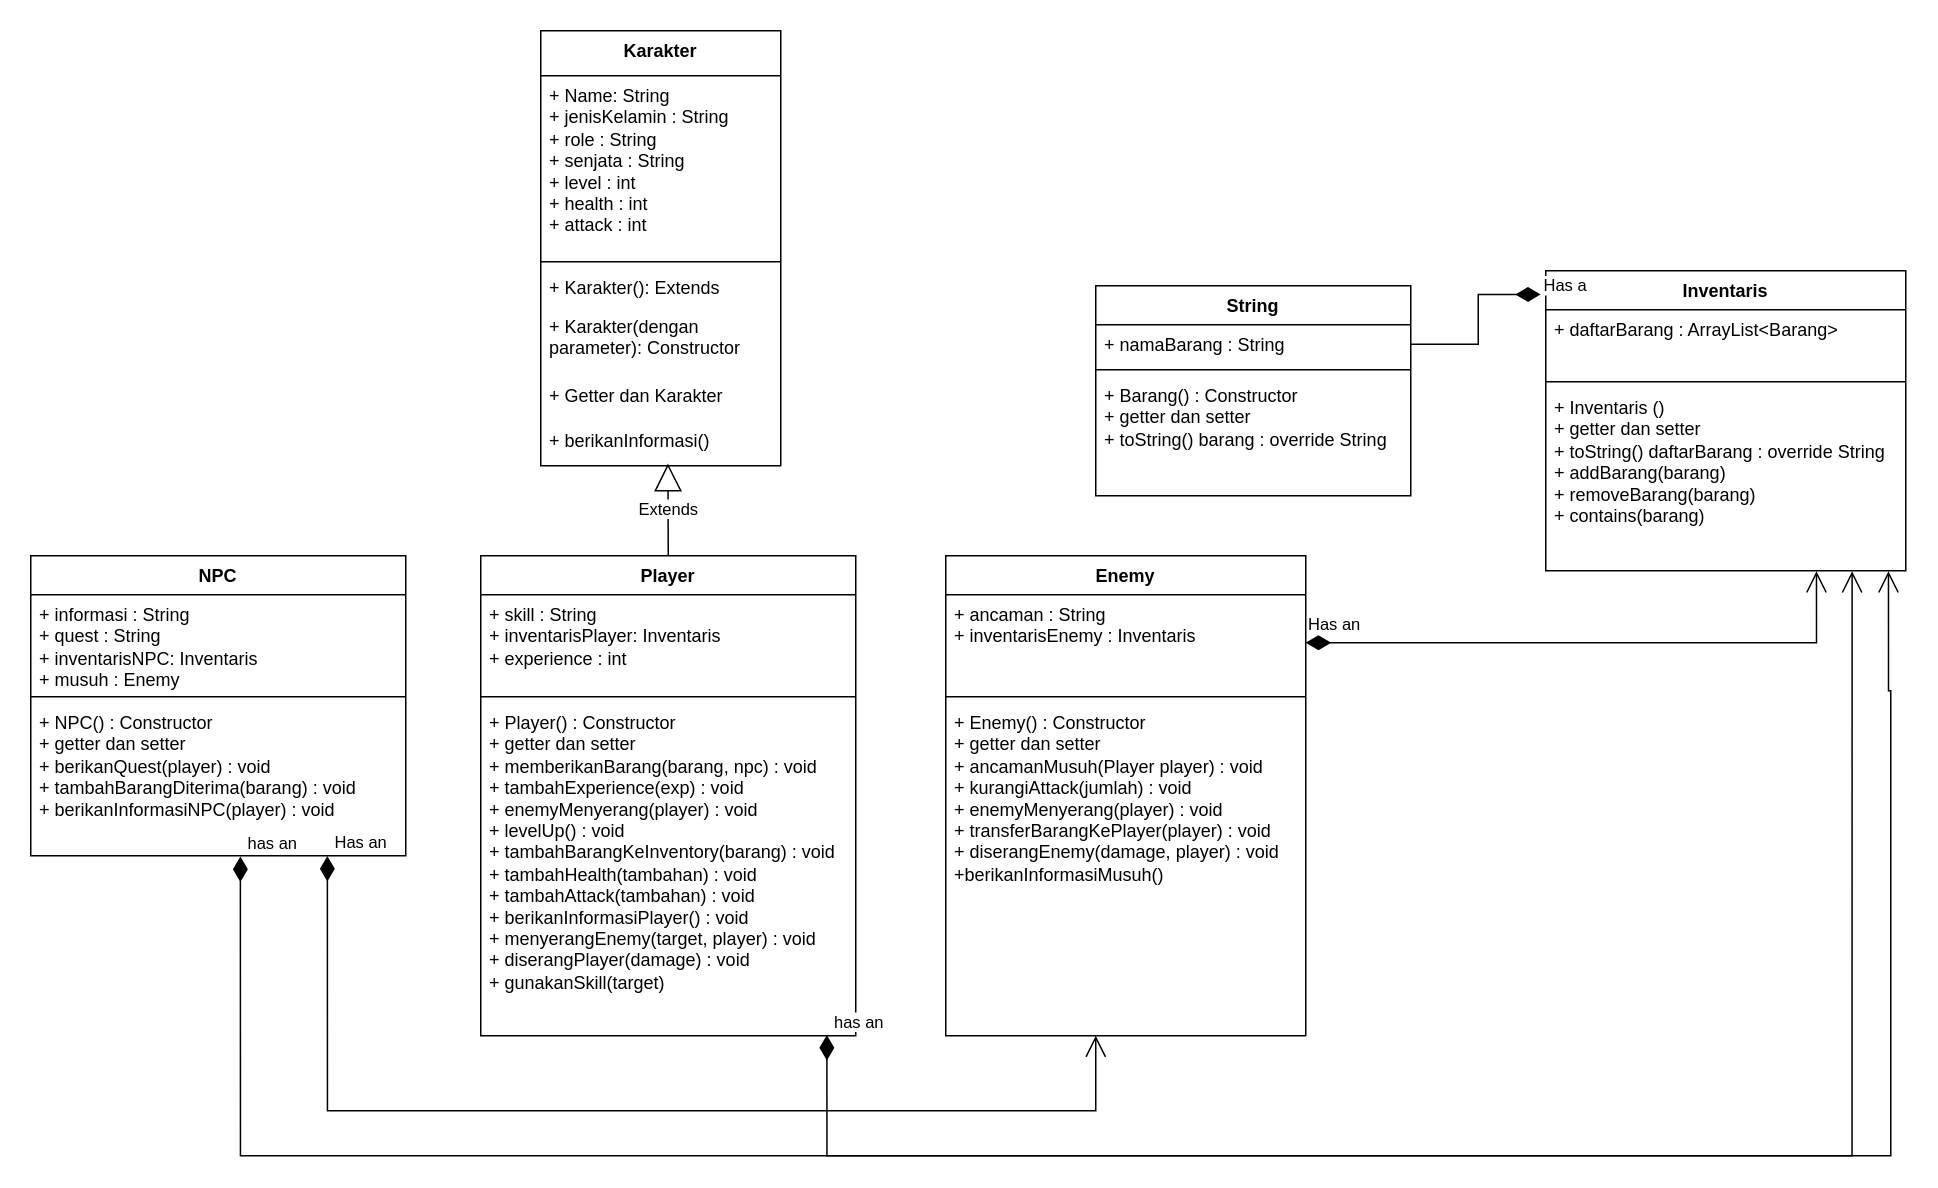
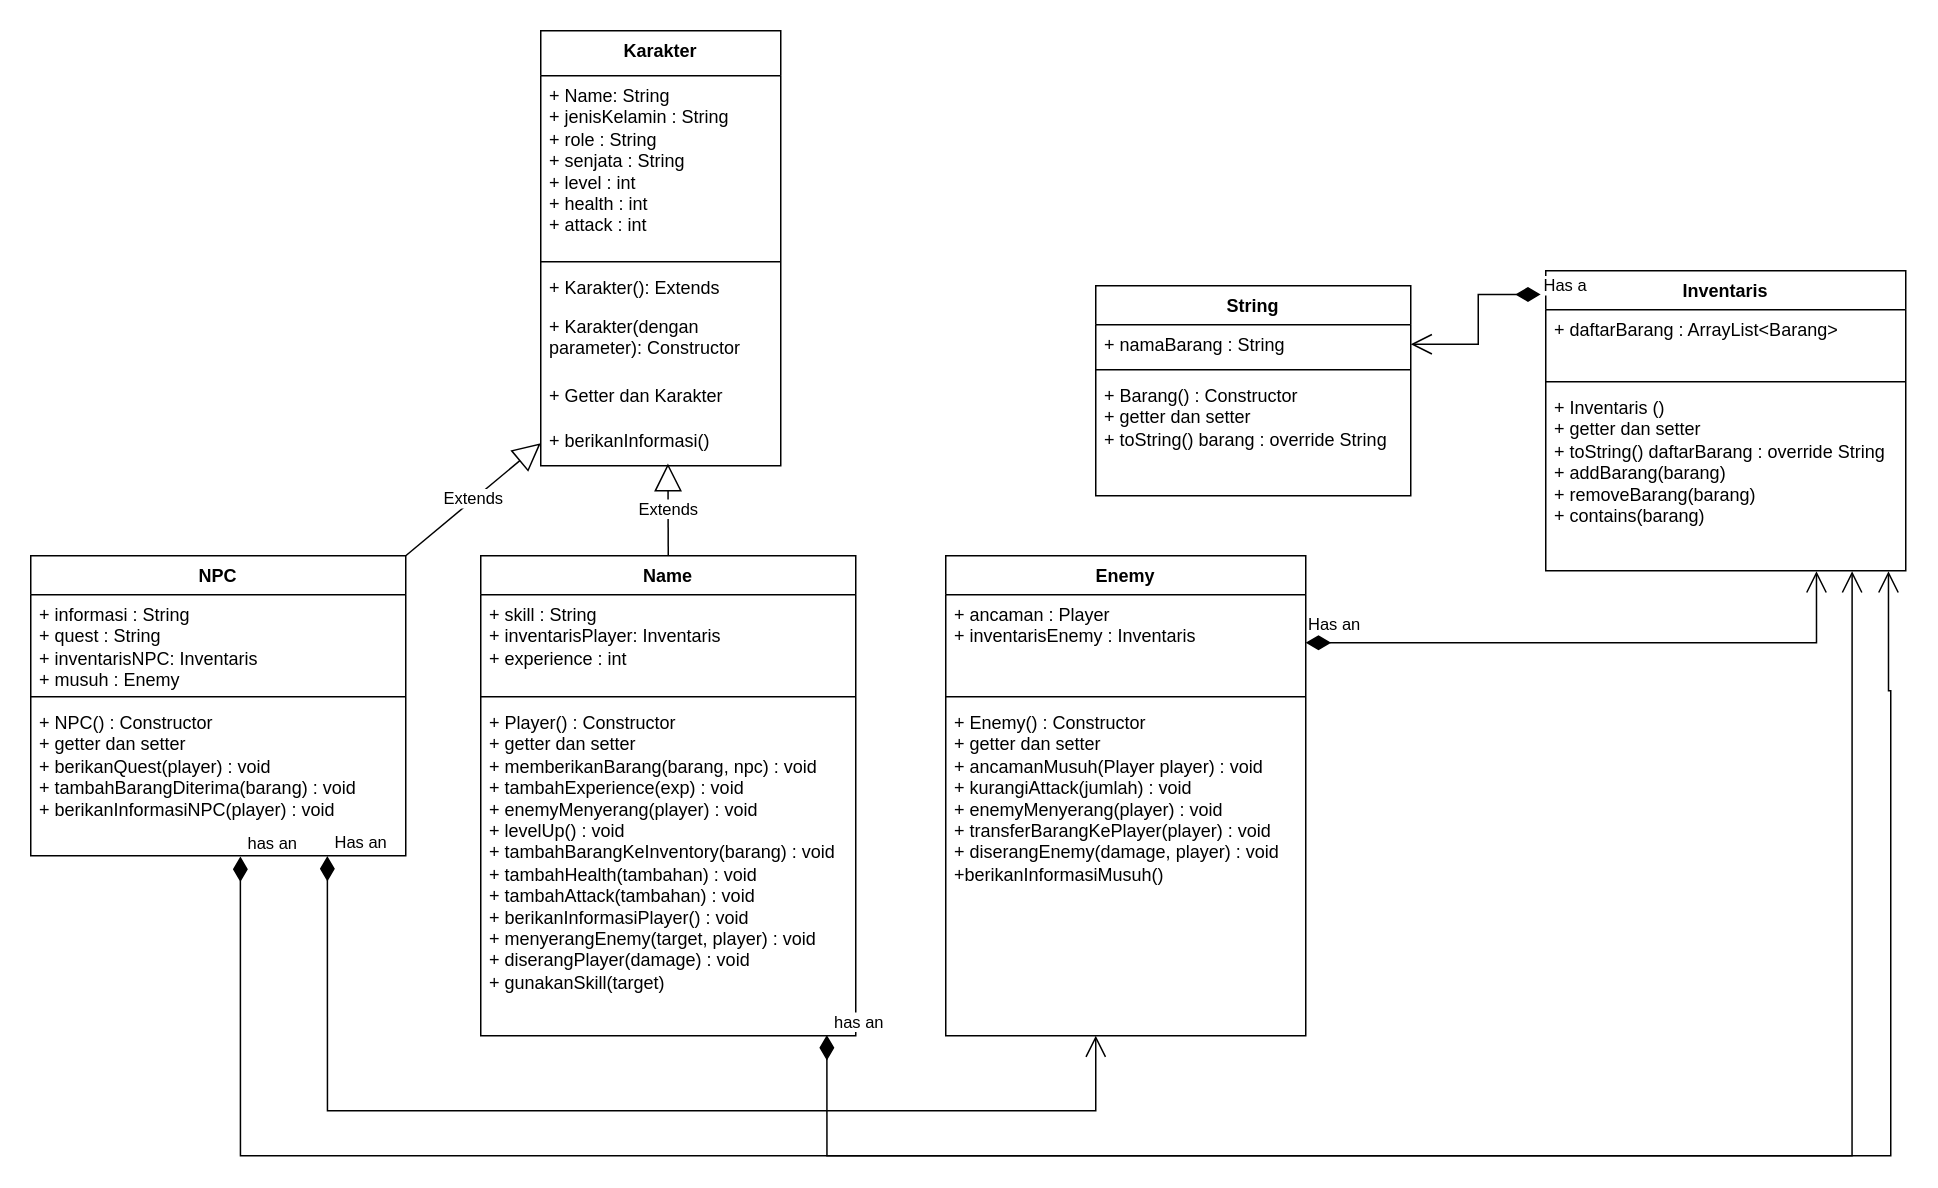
  <mxCell id="0" />
  <mxCell id="1" parent="0" />
  <mxCell id="2" value="Karakter" style="swimlane;fontStyle=1;align=center;verticalAlign=top;childLayout=stackLayout;horizontal=1;startSize=30;horizontalStack=0;resizeParent=1;resizeParentMax=0;resizeLast=0;collapsible=1;marginBottom=0;whiteSpace=wrap;html=1;" parent="1" vertex="1"><mxGeometry y="20" width="160" height="290" as="geometry" x="360" /></mxCell>
  <mxCell id="3" value="+ Name: String&lt;div&gt;+ jenisKelamin : String&lt;br&gt;&lt;/div&gt;&lt;div&gt;+ role : String&lt;/div&gt;&lt;div&gt;+ senjata : String&lt;/div&gt;&lt;div&gt;+ level : int&lt;/div&gt;&lt;div&gt;+ health : int&lt;/div&gt;&lt;div&gt;+ attack : int&lt;/div&gt;" style="text;strokeColor=none;fillColor=none;align=left;verticalAlign=top;spacingLeft=4;spacingRight=4;overflow=hidden;rotatable=0;points=[[0,0.5],[1,0.5]];portConstraint=eastwest;whiteSpace=wrap;html=1;" parent="2" vertex="1"><mxGeometry y="30" width="160" height="120" as="geometry" /></mxCell>
  <mxCell id="4" value="" style="line;strokeWidth=1;fillColor=none;align=left;verticalAlign=middle;spacingTop=-1;spacingLeft=3;spacingRight=3;rotatable=0;labelPosition=right;points=[];portConstraint=eastwest;strokeColor=inherit;" parent="2" vertex="1"><mxGeometry y="150" width="160" height="8" as="geometry" /></mxCell>
  <mxCell id="5" value="+ Karakter(): Extends" style="text;strokeColor=none;fillColor=none;align=left;verticalAlign=top;spacingLeft=4;spacingRight=4;overflow=hidden;rotatable=0;points=[[0,0.5],[1,0.5]];portConstraint=eastwest;whiteSpace=wrap;html=1;" parent="2" vertex="1"><mxGeometry y="158" width="160" height="26" as="geometry" /></mxCell>
  <mxCell id="6" value="+ Karakter(dengan parameter): Constructor" style="text;strokeColor=none;fillColor=none;align=left;verticalAlign=top;spacingLeft=4;spacingRight=4;overflow=hidden;rotatable=0;points=[[0,0.5],[1,0.5]];portConstraint=eastwest;whiteSpace=wrap;html=1;" parent="2" vertex="1"><mxGeometry y="184" width="160" height="46" as="geometry" /></mxCell>
  <mxCell id="7" value="+ Getter dan Karakter" style="text;strokeColor=none;fillColor=none;align=left;verticalAlign=top;spacingLeft=4;spacingRight=4;overflow=hidden;rotatable=0;points=[[0,0.5],[1,0.5]];portConstraint=eastwest;whiteSpace=wrap;html=1;" parent="2" vertex="1"><mxGeometry y="230" width="160" height="30" as="geometry" /></mxCell>
  <mxCell id="8" value="+ berikanInformasi()" style="text;strokeColor=none;fillColor=none;align=left;verticalAlign=top;spacingLeft=4;spacingRight=4;overflow=hidden;rotatable=0;points=[[0,0.5],[1,0.5]];portConstraint=eastwest;whiteSpace=wrap;html=1;" parent="2" vertex="1"><mxGeometry y="260" width="160" height="30" as="geometry" /></mxCell>
  <mxCell id="9" value="String" style="swimlane;fontStyle=1;align=center;verticalAlign=top;childLayout=stackLayout;horizontal=1;startSize=26;horizontalStack=0;resizeParent=1;resizeParentMax=0;resizeLast=0;collapsible=1;marginBottom=0;whiteSpace=wrap;html=1;" parent="1" vertex="1"><mxGeometry x="730" y="190" width="210" height="140" as="geometry" /></mxCell>
  <mxCell id="10" value="+ namaBarang : String" style="text;strokeColor=none;fillColor=none;align=left;verticalAlign=top;spacingLeft=4;spacingRight=4;overflow=hidden;rotatable=0;points=[[0,0.5],[1,0.5]];portConstraint=eastwest;whiteSpace=wrap;html=1;" parent="9" vertex="1"><mxGeometry y="26" width="210" height="26" as="geometry" /></mxCell>
  <mxCell id="11" value="" style="line;strokeWidth=1;fillColor=none;align=left;verticalAlign=middle;spacingTop=-1;spacingLeft=3;spacingRight=3;rotatable=0;labelPosition=right;points=[];portConstraint=eastwest;strokeColor=inherit;" parent="9" vertex="1"><mxGeometry y="52" width="210" height="8" as="geometry" /></mxCell>
  <mxCell id="12" value="&lt;div&gt;+ Barang() : Constructor&lt;/div&gt;+ getter dan setter&lt;div&gt;+ toString() barang : override String&lt;/div&gt;" style="text;strokeColor=none;fillColor=none;align=left;verticalAlign=top;spacingLeft=4;spacingRight=4;overflow=hidden;rotatable=0;points=[[0,0.5],[1,0.5]];portConstraint=eastwest;whiteSpace=wrap;html=1;" parent="9" vertex="1"><mxGeometry y="60" width="210" height="80" as="geometry" /></mxCell>
  <mxCell id="13" value="Inventaris" style="swimlane;fontStyle=1;align=center;verticalAlign=top;childLayout=stackLayout;horizontal=1;startSize=26;horizontalStack=0;resizeParent=1;resizeParentMax=0;resizeLast=0;collapsible=1;marginBottom=0;whiteSpace=wrap;html=1;" parent="1" vertex="1"><mxGeometry x="1030" y="180" width="240" height="200" as="geometry" /></mxCell>
  <mxCell id="14" value="+ daftarBarang : ArrayList&amp;lt;Barang&amp;gt;" style="text;strokeColor=none;fillColor=none;align=left;verticalAlign=top;spacingLeft=4;spacingRight=4;overflow=hidden;rotatable=0;points=[[0,0.5],[1,0.5]];portConstraint=eastwest;whiteSpace=wrap;html=1;" parent="13" vertex="1"><mxGeometry y="26" width="240" height="44" as="geometry" /></mxCell>
  <mxCell id="15" value="" style="line;strokeWidth=1;fillColor=none;align=left;verticalAlign=middle;spacingTop=-1;spacingLeft=3;spacingRight=3;rotatable=0;labelPosition=right;points=[];portConstraint=eastwest;strokeColor=inherit;" parent="13" vertex="1"><mxGeometry y="70" width="240" height="8" as="geometry" /></mxCell>
  <mxCell id="16" value="&lt;div&gt;+ Inventaris ()&lt;/div&gt;+ getter dan setter&lt;div&gt;+ toString() daftarBarang : override String&lt;/div&gt;&lt;div&gt;+ addBarang(barang)&lt;/div&gt;&lt;div&gt;+ removeBarang(barang)&lt;/div&gt;&lt;div&gt;+ contains(barang)&lt;/div&gt;" style="text;strokeColor=none;fillColor=none;align=left;verticalAlign=top;spacingLeft=4;spacingRight=4;overflow=hidden;rotatable=0;points=[[0,0.5],[1,0.5]];portConstraint=eastwest;whiteSpace=wrap;html=1;" parent="13" vertex="1"><mxGeometry y="78" width="240" height="122" as="geometry" /></mxCell>
- <mxCell id="17" value="Has a" style="endArrow=none;html=1;endSize=12;startArrow=diamondThin;startSize=14;startFill=1;edgeStyle=orthogonalEdgeStyle;align=left;verticalAlign=bottom;rounded=0;exitX=-0.014;exitY=0.079;exitDx=0;exitDy=0;entryX=1;entryY=0.5;entryDx=0;entryDy=0;exitPerimeter=0;" parent="1" source="13" target="10" edge="1"><mxGeometry x="-1" y="3" relative="1" as="geometry"><mxPoint x="850" y="150" as="sourcePoint" /><mxPoint x="1010" y="150" as="targetPoint" /></mxGeometry></mxCell>
+ <mxCell id="17" value="Has a" style="endArrow=open;html=1;endSize=12;startArrow=diamondThin;startSize=14;startFill=1;edgeStyle=orthogonalEdgeStyle;align=left;verticalAlign=bottom;rounded=0;exitX=-0.014;exitY=0.079;exitDx=0;exitDy=0;entryX=1;entryY=0.5;entryDx=0;entryDy=0;exitPerimeter=0;" parent="1" source="13" target="10" edge="1"><mxGeometry x="-1" y="3" relative="1" as="geometry"><mxPoint x="850" y="150" as="sourcePoint" /><mxPoint x="1010" y="150" as="targetPoint" /></mxGeometry></mxCell>
  <mxCell id="18" value="Enemy" style="swimlane;fontStyle=1;align=center;verticalAlign=top;childLayout=stackLayout;horizontal=1;startSize=26;horizontalStack=0;resizeParent=1;resizeParentMax=0;resizeLast=0;collapsible=1;marginBottom=0;whiteSpace=wrap;html=1;" parent="1" vertex="1"><mxGeometry x="630" y="370" width="240" height="320" as="geometry" /></mxCell>
- <mxCell id="19" value="+ ancaman : String&lt;div&gt;+ inventarisEnemy : Inventaris&lt;/div&gt;" style="text;strokeColor=none;fillColor=none;align=left;verticalAlign=top;spacingLeft=4;spacingRight=4;overflow=hidden;rotatable=0;points=[[0,0.5],[1,0.5]];portConstraint=eastwest;whiteSpace=wrap;html=1;" parent="18" vertex="1"><mxGeometry y="26" width="240" height="64" as="geometry" /></mxCell>
+ <mxCell id="19" value="+ ancaman : Player&lt;div&gt;+ inventarisEnemy : Inventaris&lt;/div&gt;" style="text;strokeColor=none;fillColor=none;align=left;verticalAlign=top;spacingLeft=4;spacingRight=4;overflow=hidden;rotatable=0;points=[[0,0.5],[1,0.5]];portConstraint=eastwest;whiteSpace=wrap;html=1;" parent="18" vertex="1"><mxGeometry y="26" width="240" height="64" as="geometry" /></mxCell>
  <mxCell id="20" value="" style="line;strokeWidth=1;fillColor=none;align=left;verticalAlign=middle;spacingTop=-1;spacingLeft=3;spacingRight=3;rotatable=0;labelPosition=right;points=[];portConstraint=eastwest;strokeColor=inherit;" parent="18" vertex="1"><mxGeometry y="90" width="240" height="8" as="geometry" /></mxCell>
  <mxCell id="21" value="&lt;div&gt;+ Enemy() : Constructor&lt;/div&gt;+ getter dan setter&lt;div&gt;+ ancamanMusuh(Player player) : void&lt;/div&gt;&lt;div&gt;+ kurangiAttack(jumlah) : void&lt;/div&gt;&lt;div&gt;+ enemyMenyerang(player) : void&lt;/div&gt;&lt;div&gt;+ transferBarangKePlayer(player) : void&lt;/div&gt;&lt;div&gt;+ diserangEnemy(damage, player) : void&lt;/div&gt;&lt;div&gt;+berikanInformasiMusuh()&lt;/div&gt;" style="text;strokeColor=none;fillColor=none;align=left;verticalAlign=top;spacingLeft=4;spacingRight=4;overflow=hidden;rotatable=0;points=[[0,0.5],[1,0.5]];portConstraint=eastwest;whiteSpace=wrap;html=1;" parent="18" vertex="1"><mxGeometry y="98" width="240" height="222" as="geometry" /></mxCell>
- <mxCell id="22" value="Player" style="swimlane;fontStyle=1;align=center;verticalAlign=top;childLayout=stackLayout;horizontal=1;startSize=26;horizontalStack=0;resizeParent=1;resizeParentMax=0;resizeLast=0;collapsible=1;marginBottom=0;whiteSpace=wrap;html=1;" parent="1" vertex="1"><mxGeometry x="320" y="370" width="250" height="320" as="geometry" /></mxCell>
+ <mxCell id="22" value="Name" style="swimlane;fontStyle=1;align=center;verticalAlign=top;childLayout=stackLayout;horizontal=1;startSize=26;horizontalStack=0;resizeParent=1;resizeParentMax=0;resizeLast=0;collapsible=1;marginBottom=0;whiteSpace=wrap;html=1;" parent="1" vertex="1"><mxGeometry x="320" y="370" width="250" height="320" as="geometry" /></mxCell>
  <mxCell id="23" value="+ skill : String&lt;div&gt;+ inventarisPlayer: Inventaris&lt;/div&gt;&lt;div&gt;+ experience : int&lt;/div&gt;" style="text;strokeColor=none;fillColor=none;align=left;verticalAlign=top;spacingLeft=4;spacingRight=4;overflow=hidden;rotatable=0;points=[[0,0.5],[1,0.5]];portConstraint=eastwest;whiteSpace=wrap;html=1;" parent="22" vertex="1"><mxGeometry y="26" width="250" height="64" as="geometry" /></mxCell>
  <mxCell id="24" value="" style="line;strokeWidth=1;fillColor=none;align=left;verticalAlign=middle;spacingTop=-1;spacingLeft=3;spacingRight=3;rotatable=0;labelPosition=right;points=[];portConstraint=eastwest;strokeColor=inherit;" parent="22" vertex="1"><mxGeometry y="90" width="250" height="8" as="geometry" /></mxCell>
  <mxCell id="25" value="&lt;div&gt;+ Player() : Constructor&lt;/div&gt;+ getter dan setter&lt;div&gt;+ memberikanBarang(barang, npc) : void&lt;/div&gt;&lt;div&gt;+ tambahExperience(exp) : void&lt;/div&gt;&lt;div&gt;+ enemyMenyerang(player) : void&lt;/div&gt;&lt;div&gt;+ levelUp() : void&lt;/div&gt;&lt;div&gt;+ tambahBarangKeInventory(barang) : void&lt;/div&gt;&lt;div&gt;+ tambahHealth(tambahan) : void&lt;/div&gt;&lt;div&gt;+ tambahAttack(tambahan) : void&lt;br&gt;&lt;/div&gt;&lt;div&gt;+ berikanInformasiPlayer() : void&lt;/div&gt;&lt;div&gt;+ menyerangEnemy(target, player) : void&lt;/div&gt;&lt;div&gt;+ diserangPlayer(damage) : void&lt;/div&gt;&lt;div&gt;+ gunakanSkill(target)&lt;/div&gt;" style="text;strokeColor=none;fillColor=none;align=left;verticalAlign=top;spacingLeft=4;spacingRight=4;overflow=hidden;rotatable=0;points=[[0,0.5],[1,0.5]];portConstraint=eastwest;whiteSpace=wrap;html=1;" parent="22" vertex="1"><mxGeometry y="98" width="250" height="222" as="geometry" /></mxCell>
  <mxCell id="26" value="Has an" style="endArrow=open;html=1;endSize=12;startArrow=diamondThin;startSize=14;startFill=1;edgeStyle=orthogonalEdgeStyle;align=left;verticalAlign=bottom;rounded=0;exitX=1;exitY=0.5;exitDx=0;exitDy=0;entryX=0.752;entryY=1.003;entryDx=0;entryDy=0;entryPerimeter=0;" parent="1" source="19" target="16" edge="1"><mxGeometry x="-1" y="3" relative="1" as="geometry"><mxPoint x="830" y="650" as="sourcePoint" /><mxPoint x="990" y="650" as="targetPoint" /></mxGeometry></mxCell>
  <mxCell id="27" value="has an" style="endArrow=open;html=1;endSize=12;startArrow=diamondThin;startSize=14;startFill=1;edgeStyle=orthogonalEdgeStyle;align=left;verticalAlign=bottom;rounded=0;exitX=0.923;exitY=0.998;exitDx=0;exitDy=0;exitPerimeter=0;entryX=0.952;entryY=1.003;entryDx=0;entryDy=0;entryPerimeter=0;" parent="1" source="25" target="16" edge="1"><mxGeometry x="-1" y="3" relative="1" as="geometry"><mxPoint x="550" y="694.238" as="sourcePoint" /><mxPoint x="1259" y="400" as="targetPoint" /><Array as="points"><mxPoint x="551" y="770" /><mxPoint x="1260" y="770" /><mxPoint x="1260" y="460" /><mxPoint x="1259" y="460" /></Array></mxGeometry></mxCell>
  <mxCell id="28" value="Extends" style="endArrow=block;endSize=16;endFill=0;html=1;rounded=0;exitX=0.5;exitY=0;exitDx=0;exitDy=0;entryX=0.53;entryY=0.952;entryDx=0;entryDy=0;entryPerimeter=0;" parent="1" source="22" target="8" edge="1"><mxGeometry width="160" relative="1" as="geometry"><mxPoint x="510" y="290" as="sourcePoint" /><mxPoint x="670" y="290" as="targetPoint" /></mxGeometry></mxCell>
  <mxCell id="29" value="NPC" style="swimlane;fontStyle=1;align=center;verticalAlign=top;childLayout=stackLayout;horizontal=1;startSize=26;horizontalStack=0;resizeParent=1;resizeParentMax=0;resizeLast=0;collapsible=1;marginBottom=0;whiteSpace=wrap;html=1;" parent="1" vertex="1"><mxGeometry x="20" y="370" width="250" height="200" as="geometry" /></mxCell>
  <mxCell id="30" value="+ informasi : String&lt;div&gt;+ quest : String&lt;br&gt;&lt;div&gt;+ inventarisNPC: Inventaris&lt;/div&gt;&lt;div&gt;+ musuh : Enemy&lt;/div&gt;&lt;/div&gt;" style="text;strokeColor=none;fillColor=none;align=left;verticalAlign=top;spacingLeft=4;spacingRight=4;overflow=hidden;rotatable=0;points=[[0,0.5],[1,0.5]];portConstraint=eastwest;whiteSpace=wrap;html=1;" parent="29" vertex="1"><mxGeometry y="26" width="250" height="64" as="geometry" /></mxCell>
  <mxCell id="31" value="" style="line;strokeWidth=1;fillColor=none;align=left;verticalAlign=middle;spacingTop=-1;spacingLeft=3;spacingRight=3;rotatable=0;labelPosition=right;points=[];portConstraint=eastwest;strokeColor=inherit;" parent="29" vertex="1"><mxGeometry y="90" width="250" height="8" as="geometry" /></mxCell>
  <mxCell id="32" value="&lt;div&gt;+ NPC() : Constructor&lt;/div&gt;+ getter dan setter&lt;div&gt;+ berikanQuest(player) : void&lt;/div&gt;&lt;div&gt;+ tambahBarangDiterima(barang) : void&lt;/div&gt;&lt;div&gt;+ berikanInformasiNPC(player) : void&lt;/div&gt;&lt;div&gt;&lt;br&gt;&lt;/div&gt;" style="text;strokeColor=none;fillColor=none;align=left;verticalAlign=top;spacingLeft=4;spacingRight=4;overflow=hidden;rotatable=0;points=[[0,0.5],[1,0.5]];portConstraint=eastwest;whiteSpace=wrap;html=1;" parent="29" vertex="1"><mxGeometry y="98" width="250" height="102" as="geometry" /></mxCell>
  <mxCell id="33" value="has an" style="endArrow=open;html=1;endSize=12;startArrow=diamondThin;startSize=14;startFill=1;edgeStyle=orthogonalEdgeStyle;align=left;verticalAlign=bottom;rounded=0;exitX=0.559;exitY=1.005;exitDx=0;exitDy=0;exitPerimeter=0;entryX=0.851;entryY=1.003;entryDx=0;entryDy=0;entryPerimeter=0;" parent="1" source="32" target="16" edge="1"><mxGeometry x="-1" y="3" relative="1" as="geometry"><mxPoint x="650" y="770" as="sourcePoint" /><mxPoint x="810" y="770" as="targetPoint" /><Array as="points"><mxPoint x="160" y="770" /><mxPoint x="1234" y="770" /></Array></mxGeometry></mxCell>
+ <mxCell id="34" value="Extends" style="endArrow=block;endSize=16;endFill=0;html=1;rounded=0;exitX=1;exitY=0;exitDx=0;exitDy=0;entryX=0;entryY=0.5;entryDx=0;entryDy=0;" parent="1" source="29" target="8" edge="1"><mxGeometry width="160" relative="1" as="geometry"><mxPoint x="330" y="330" as="sourcePoint" /><mxPoint x="490" y="330" as="targetPoint" /></mxGeometry></mxCell>
  <mxCell id="35" value="Has an" style="endArrow=open;html=1;endSize=12;startArrow=diamondThin;startSize=14;startFill=1;edgeStyle=orthogonalEdgeStyle;align=left;verticalAlign=bottom;rounded=0;exitX=0.791;exitY=1.002;exitDx=0;exitDy=0;exitPerimeter=0;" edge="1" parent="1" source="32" target="21"><mxGeometry x="-1" y="3" relative="1" as="geometry"><mxPoint x="220" y="610" as="sourcePoint" /><mxPoint x="380" y="610" as="targetPoint" /><Array as="points"><mxPoint x="218" y="740" /><mxPoint x="730" y="740" /></Array></mxGeometry></mxCell>
